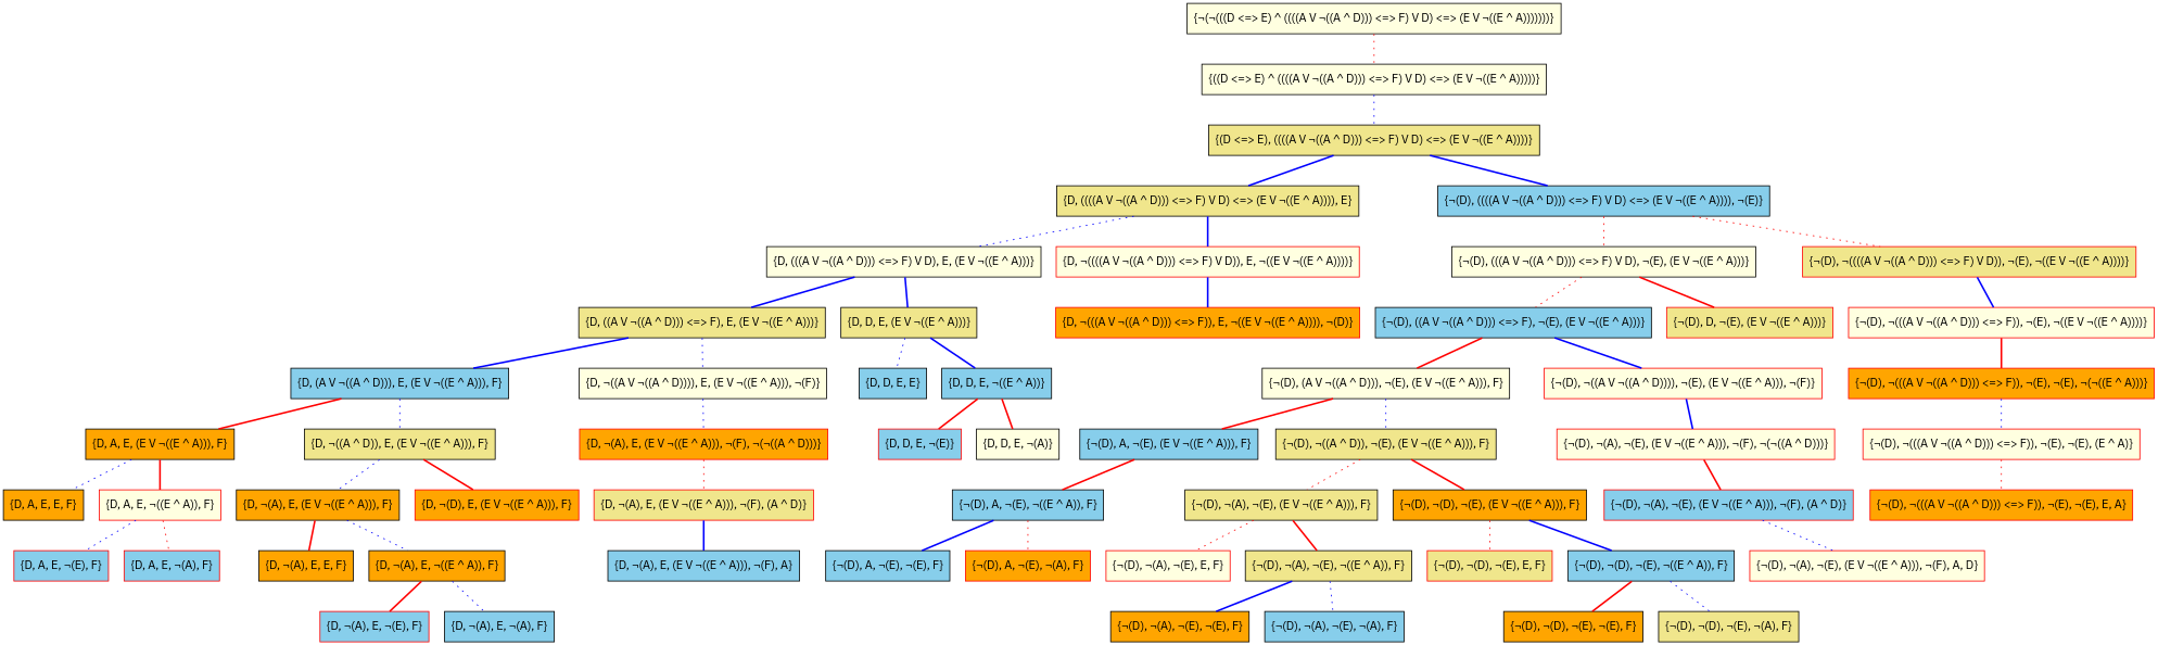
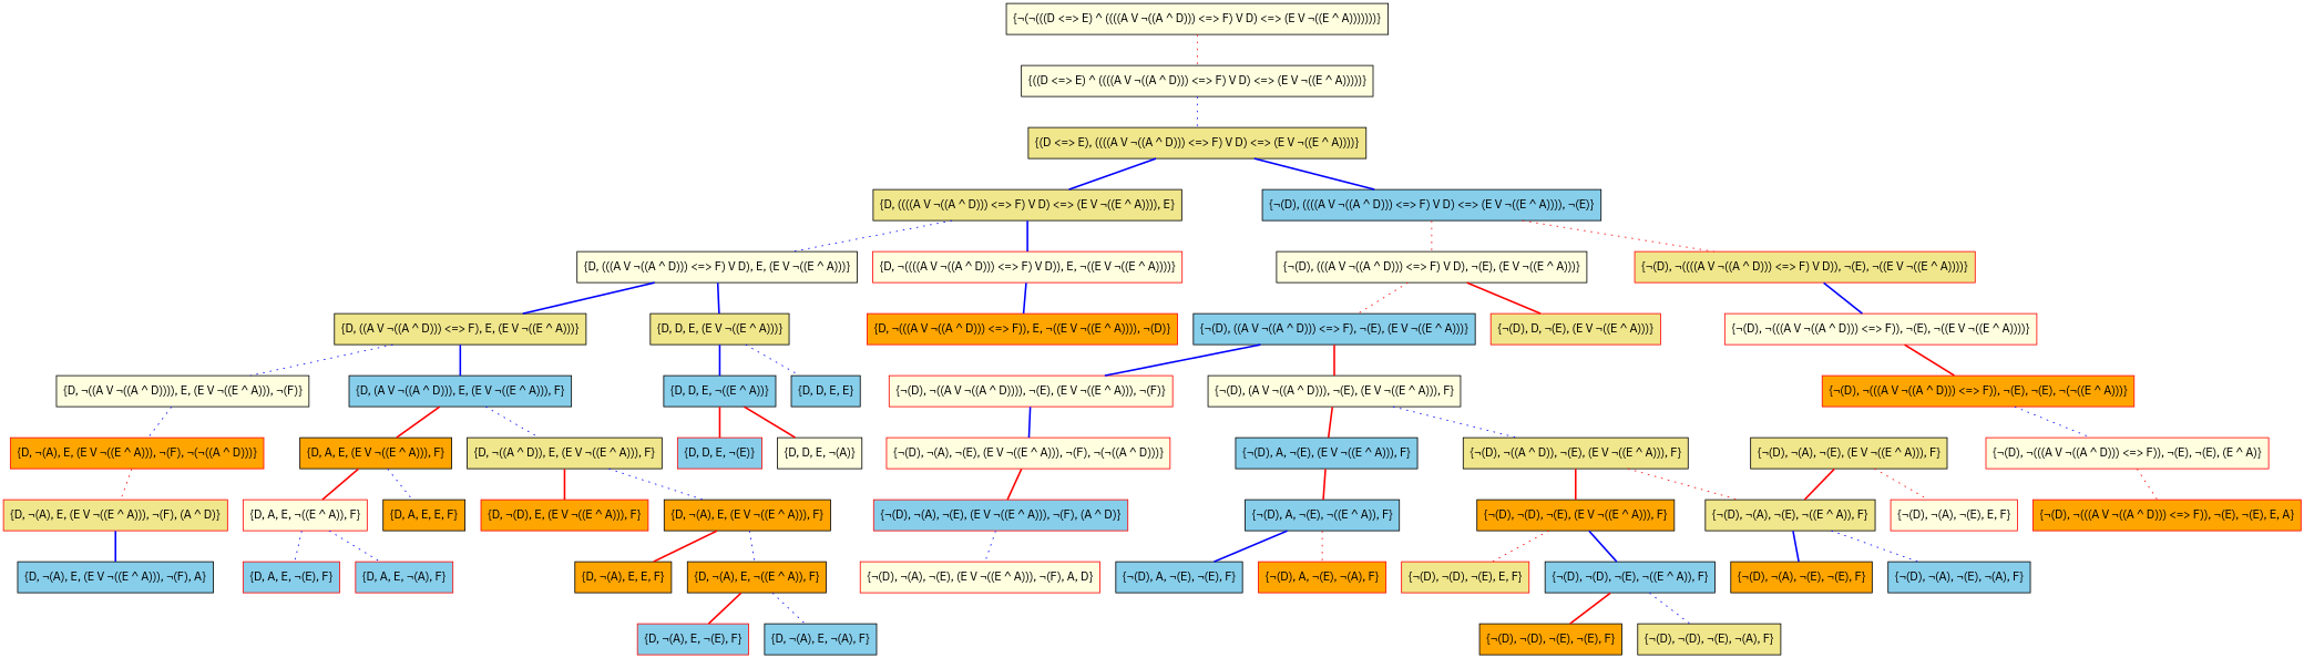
  graph {
    fontname="IBM Plex Sans"
    node [fillcolor=skyblue fontname="IBM Plex Sans" shape=box style=filled]
    edge [color=blue fontname="IBM Plex Sans" style=bold]
    n1 [fillcolor=lightyellow label="{¬(¬(((D <=> E) ^ ((((A V ¬((A ^ D))) <=> F) V D) <=> (E V ¬((E ^ A)))))))}"]
    n2 [fillcolor=lightyellow label="{((D <=> E) ^ ((((A V ¬((A ^ D))) <=> F) V D) <=> (E V ¬((E ^ A)))))}"]
    n3 [fillcolor=khaki label="{(D <=> E), ((((A V ¬((A ^ D))) <=> F) V D) <=> (E V ¬((E ^ A))))}"]
    n4 [fillcolor=khaki label="{D, ((((A V ¬((A ^ D))) <=> F) V D) <=> (E V ¬((E ^ A)))), E}"]
    n5 [label="{¬(D), ((((A V ¬((A ^ D))) <=> F) V D) <=> (E V ¬((E ^ A)))), ¬(E)}"]
    n6 [fillcolor=lightyellow label="{D, (((A V ¬((A ^ D))) <=> F) V D), E, (E V ¬((E ^ A)))}"]
    n7 [color=red fillcolor=lightyellow label="{D, ¬((((A V ¬((A ^ D))) <=> F) V D)), E, ¬((E V ¬((E ^ A))))}"]
    n8 [fillcolor=lightyellow label="{¬(D), (((A V ¬((A ^ D))) <=> F) V D), ¬(E), (E V ¬((E ^ A)))}"]
    n9 [color=red fillcolor=khaki label="{¬(D), ¬((((A V ¬((A ^ D))) <=> F) V D)), ¬(E), ¬((E V ¬((E ^ A))))}"]
    n10 [fillcolor=khaki label="{D, ((A V ¬((A ^ D))) <=> F), E, (E V ¬((E ^ A)))}"]
    n11 [fillcolor=khaki label="{D, D, E, (E V ¬((E ^ A)))}"]
    n12 [color=red fillcolor=orange label="{D, ¬(((A V ¬((A ^ D))) <=> F)), E, ¬((E V ¬((E ^ A)))), ¬(D)}"]
    n13 [label="{D, (A V ¬((A ^ D))), E, (E V ¬((E ^ A))), F}"]
    n14 [color=black fillcolor=lightyellow label="{D, ¬((A V ¬((A ^ D)))), E, (E V ¬((E ^ A))), ¬(F)}"]
    n15 [label="{D, D, E, E}"]
    n16 [label="{D, D, E, ¬((E ^ A))}"]
    n17 [fillcolor=orange label="{D, A, E, (E V ¬((E ^ A))), F}"]
    n18 [fillcolor=khaki label="{D, ¬((A ^ D)), E, (E V ¬((E ^ A))), F}"]
    n19 [color=red fillcolor=orange label="{D, ¬(A), E, (E V ¬((E ^ A))), ¬(F), ¬(¬((A ^ D)))}"]
    n20 [fillcolor=orange label="{D, A, E, E, F}"]
    n21 [color=red fillcolor=lightyellow label="{D, A, E, ¬((E ^ A)), F}"]
    n22 [fillcolor=orange label="{D, ¬(A), E, (E V ¬((E ^ A))), F}"]
    n23 [color=red fillcolor=orange label="{D, ¬(D), E, (E V ¬((E ^ A))), F}"]
    n24 [color=red label="{D, A, E, ¬(E), F}"]
    n25 [color=red label="{D, A, E, ¬(A), F}"]
    n26 [fillcolor=orange label="{D, ¬(A), E, E, F}"]
    n27 [fillcolor=orange label="{D, ¬(A), E, ¬((E ^ A)), F}"]
    n28 [color=red label="{D, ¬(A), E, ¬(E), F}"]
    n29 [label="{D, ¬(A), E, ¬(A), F}"]
    n30 [color=red fillcolor=khaki label="{D, ¬(A), E, (E V ¬((E ^ A))), ¬(F), (A ^ D)}"]
    n31 [color=black label="{D, ¬(A), E, (E V ¬((E ^ A))), ¬(F), A}"]
    n32 [color=red label="{D, D, E, ¬(E)}"]
    n33 [fillcolor=lightyellow label="{D, D, E, ¬(A)}"]
    n34 [label="{¬(D), ((A V ¬((A ^ D))) <=> F), ¬(E), (E V ¬((E ^ A)))}"]
    n35 [color=red fillcolor=khaki label="{¬(D), D, ¬(E), (E V ¬((E ^ A)))}"]
    n36 [color=red fillcolor=lightyellow label="{¬(D), ¬(((A V ¬((A ^ D))) <=> F)), ¬(E), ¬((E V ¬((E ^ A))))}"]
    n37 [fillcolor=lightyellow label="{¬(D), (A V ¬((A ^ D))), ¬(E), (E V ¬((E ^ A))), F}"]
    n38 [color=red fillcolor=lightyellow label="{¬(D), ¬((A V ¬((A ^ D)))), ¬(E), (E V ¬((E ^ A))), ¬(F)}"]
    n39 [label="{¬(D), A, ¬(E), (E V ¬((E ^ A))), F}"]
    n40 [fillcolor=khaki label="{¬(D), ¬((A ^ D)), ¬(E), (E V ¬((E ^ A))), F}"]
    n41 [color=red fillcolor=lightyellow label="{¬(D), ¬(A), ¬(E), (E V ¬((E ^ A))), ¬(F), ¬(¬((A ^ D)))}"]
    n42 [label="{¬(D), A, ¬(E), ¬((E ^ A)), F}"]
    n43 [fillcolor=khaki label="{¬(D), ¬(A), ¬(E), (E V ¬((E ^ A))), F}"]
    n44 [fillcolor=orange label="{¬(D), ¬(D), ¬(E), (E V ¬((E ^ A))), F}"]
    n45 [label="{¬(D), A, ¬(E), ¬(E), F}"]
    n46 [color=red fillcolor=orange label="{¬(D), A, ¬(E), ¬(A), F}"]
    n47 [color=red fillcolor=lightyellow label="{¬(D), ¬(A), ¬(E), E, F}"]
    n48 [fillcolor=khaki label="{¬(D), ¬(A), ¬(E), ¬((E ^ A)), F}"]
    n49 [color=red fillcolor=khaki label="{¬(D), ¬(D), ¬(E), E, F}"]
    n50 [label="{¬(D), ¬(D), ¬(E), ¬((E ^ A)), F}"]
    n51 [fillcolor=orange label="{¬(D), ¬(A), ¬(E), ¬(E), F}"]
    n52 [label="{¬(D), ¬(A), ¬(E), ¬(A), F}"]
    n53 [fillcolor=orange label="{¬(D), ¬(D), ¬(E), ¬(E), F}"]
    n54 [fillcolor=khaki label="{¬(D), ¬(D), ¬(E), ¬(A), F}"]
    n55 [color=red label="{¬(D), ¬(A), ¬(E), (E V ¬((E ^ A))), ¬(F), (A ^ D)}"]
    n56 [color=red fillcolor=lightyellow label="{¬(D), ¬(A), ¬(E), (E V ¬((E ^ A))), ¬(F), A, D}"]
    n57 [color=red fillcolor=orange label="{¬(D), ¬(((A V ¬((A ^ D))) <=> F)), ¬(E), ¬(E), ¬(¬((E ^ A)))}"]
    n58 [color=red fillcolor=lightyellow label="{¬(D), ¬(((A V ¬((A ^ D))) <=> F)), ¬(E), ¬(E), (E ^ A)}"]
    n59 [color=red fillcolor=orange label="{¬(D), ¬(((A V ¬((A ^ D))) <=> F)), ¬(E), ¬(E), E, A}"]
    n1 -- n2 [color=red style=dotted]
    n2 -- n3 [style=dotted]
    n3 -- n4
    n3 -- n5
    n4 -- n6 [style=dotted]
    n4 -- n7
    n5 -- n8 [color=red style=dotted]
    n5 -- n9 [color=red style=dotted]
    n6 -- n10
    n6 -- n11
    n7 -- n12
    n8 -- n34 [color=red style=dotted]
    n8 -- n35 [color=red]
    n9 -- n36
    n10 -- n13
    n10 -- n14 [style=dotted]
    n11 -- n15 [style=dotted]
    n11 -- n16
    n13 -- n17 [color=red]
    n13 -- n18 [style=dotted]
    n14 -- n19 [style=dotted]
    n16 -- n32 [color=red]
    n16 -- n33 [color=red]
    n17 -- n20 [style=dotted]
    n17 -- n21 [color=red]
    n18 -- n22 [style=dotted]
    n18 -- n23 [color=red]
    n19 -- n30 [color=red style=dotted]
    n21 -- n24 [style=dotted]
-   n21 -- n25 [color=red style=dotted]
+   n21 -- n25 [style=dotted]
    n22 -- n26 [color=red]
    n22 -- n27 [style=dotted]
    n27 -- n28 [color=red]
    n27 -- n29 [style=dotted]
    n30 -- n31
    n34 -- n37 [color=red]
    n34 -- n38
    n36 -- n57 [color=red]
    n37 -- n39 [color=red]
    n37 -- n40 [style=dotted]
    n38 -- n41
    n39 -- n42 [color=red]
-   n40 -- n43 [color=red style=dotted]
+   n40 -- n48 [color=red style=dotted]
    n40 -- n44 [color=red]
    n41 -- n55 [color=red]
    n42 -- n45
    n42 -- n46 [color=red style=dotted]
    n43 -- n47 [color=red style=dotted]
    n43 -- n48 [color=red]
    n44 -- n49 [color=red style=dotted]
    n44 -- n50
    n48 -- n51
    n48 -- n52 [style=dotted]
    n50 -- n53 [color=red]
    n50 -- n54 [style=dotted]
    n55 -- n56 [style=dotted]
    n57 -- n58 [style=dotted]
    n58 -- n59 [color=red style=dotted]
  }
